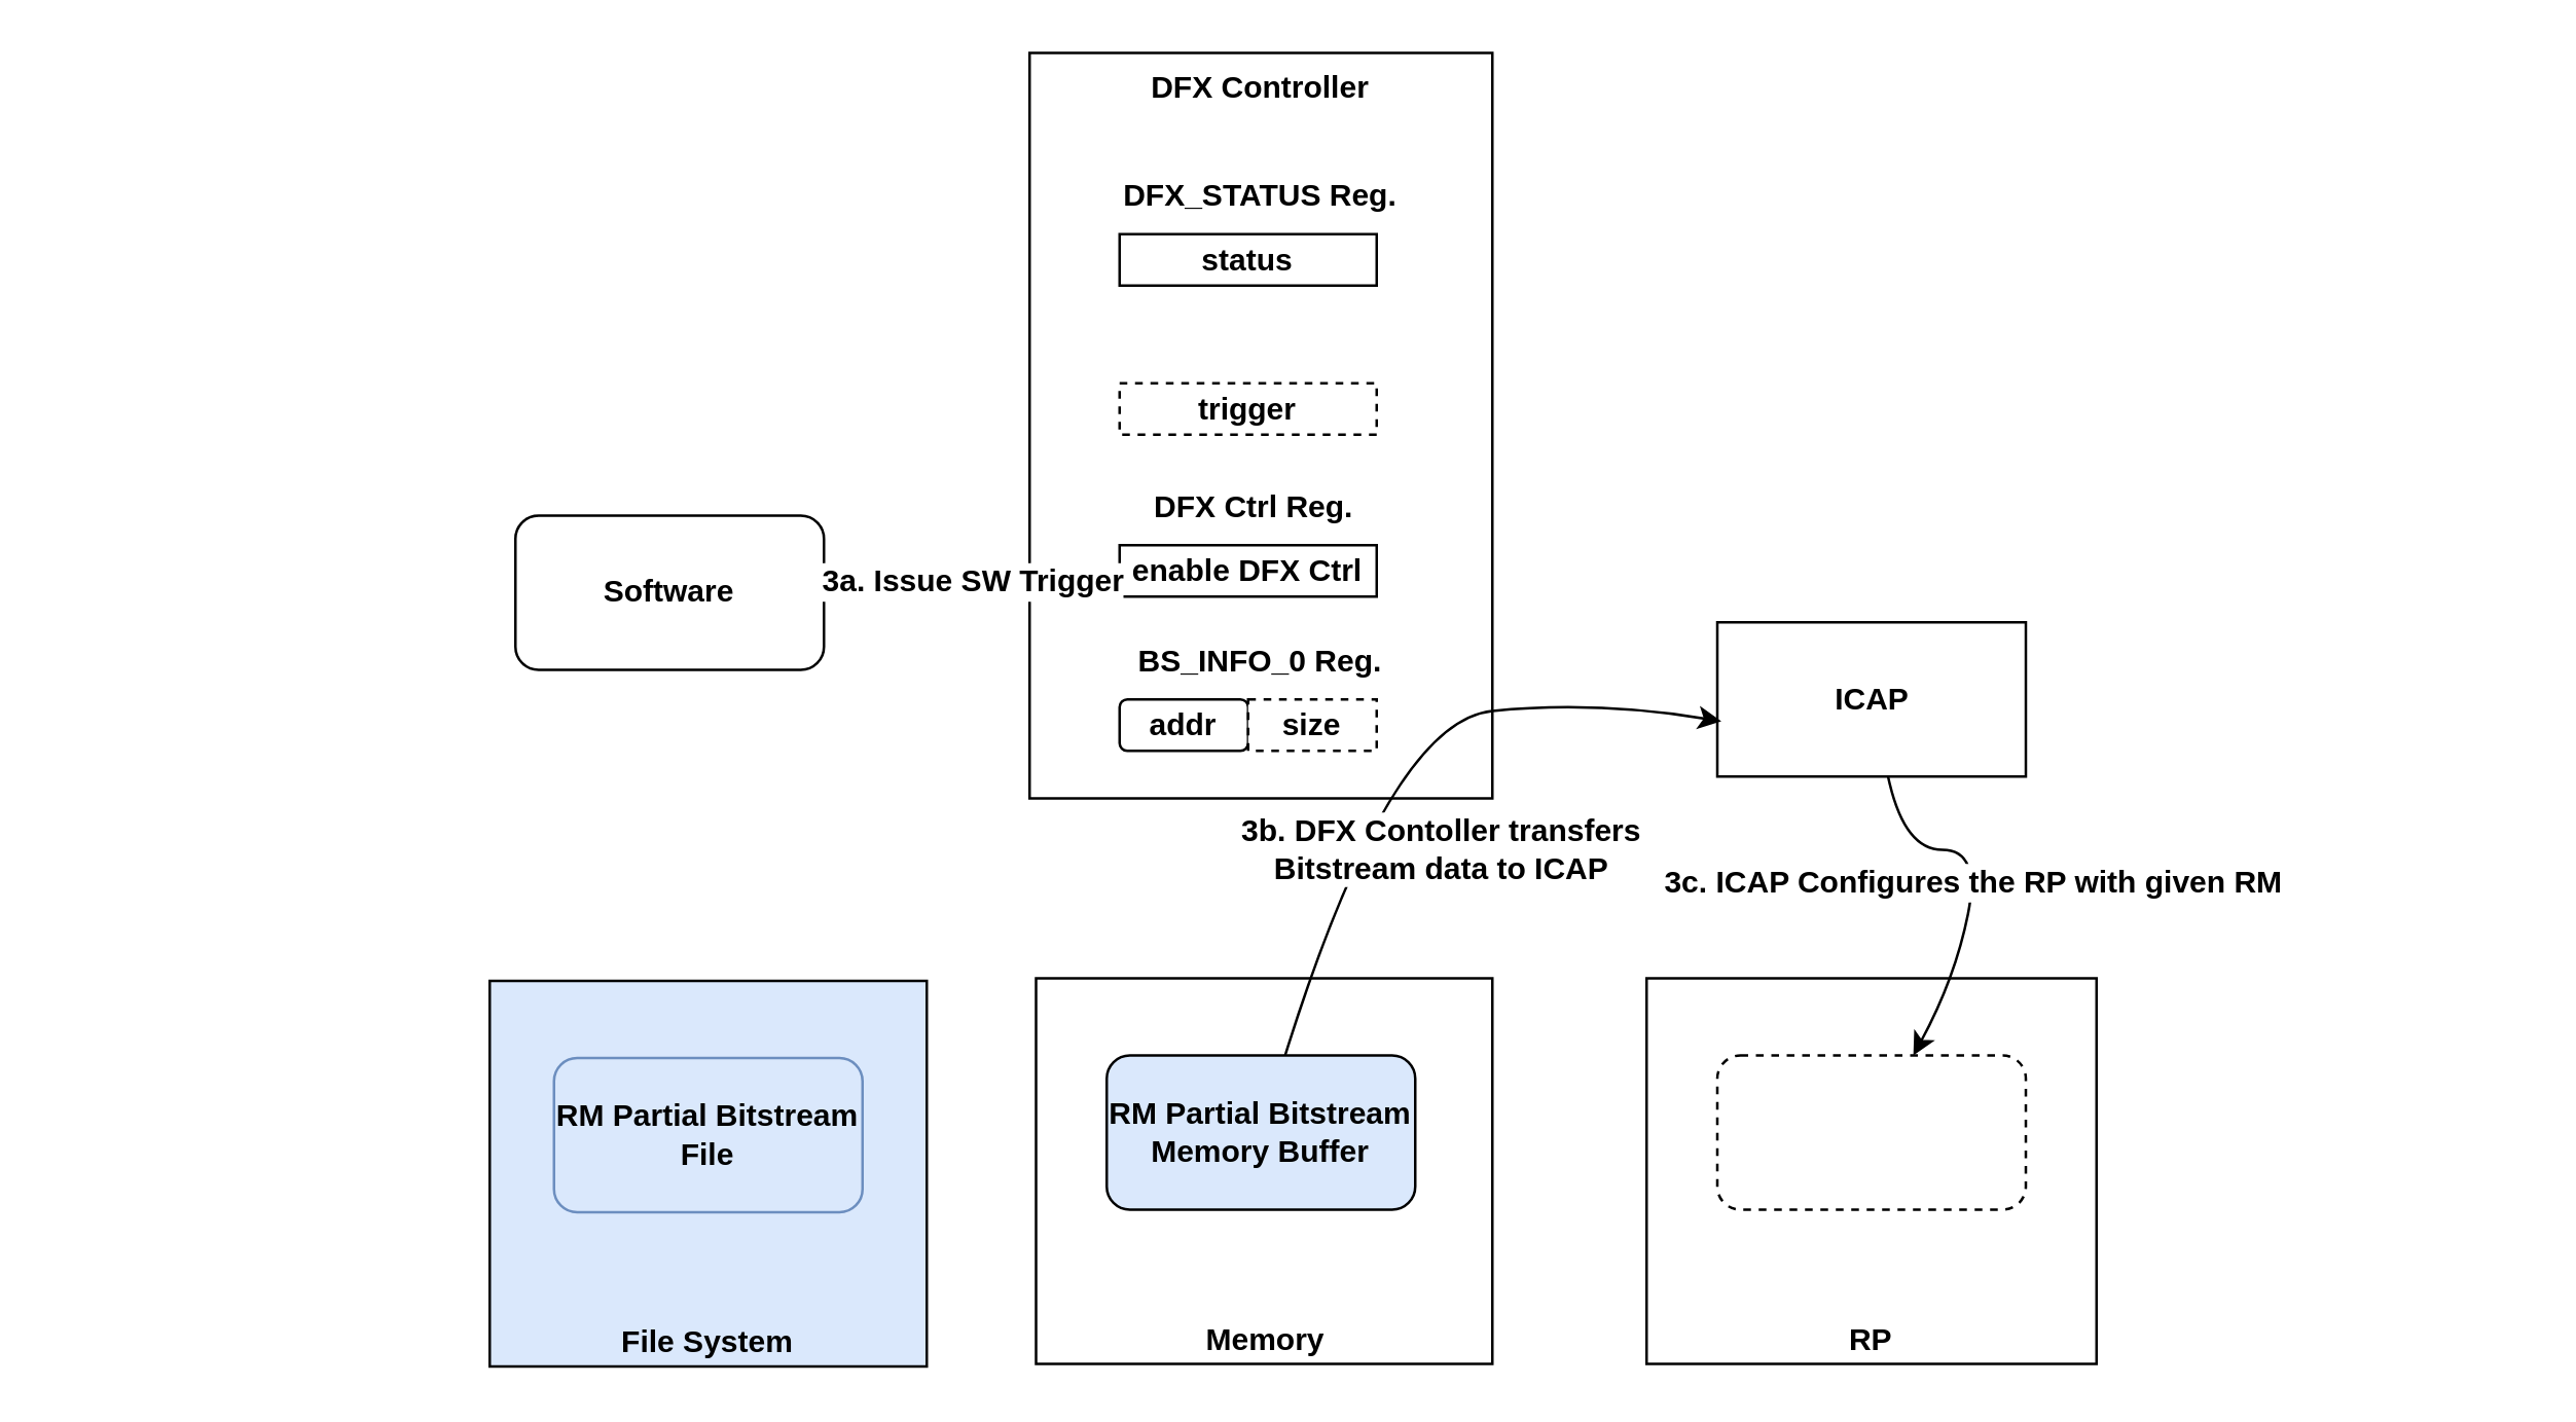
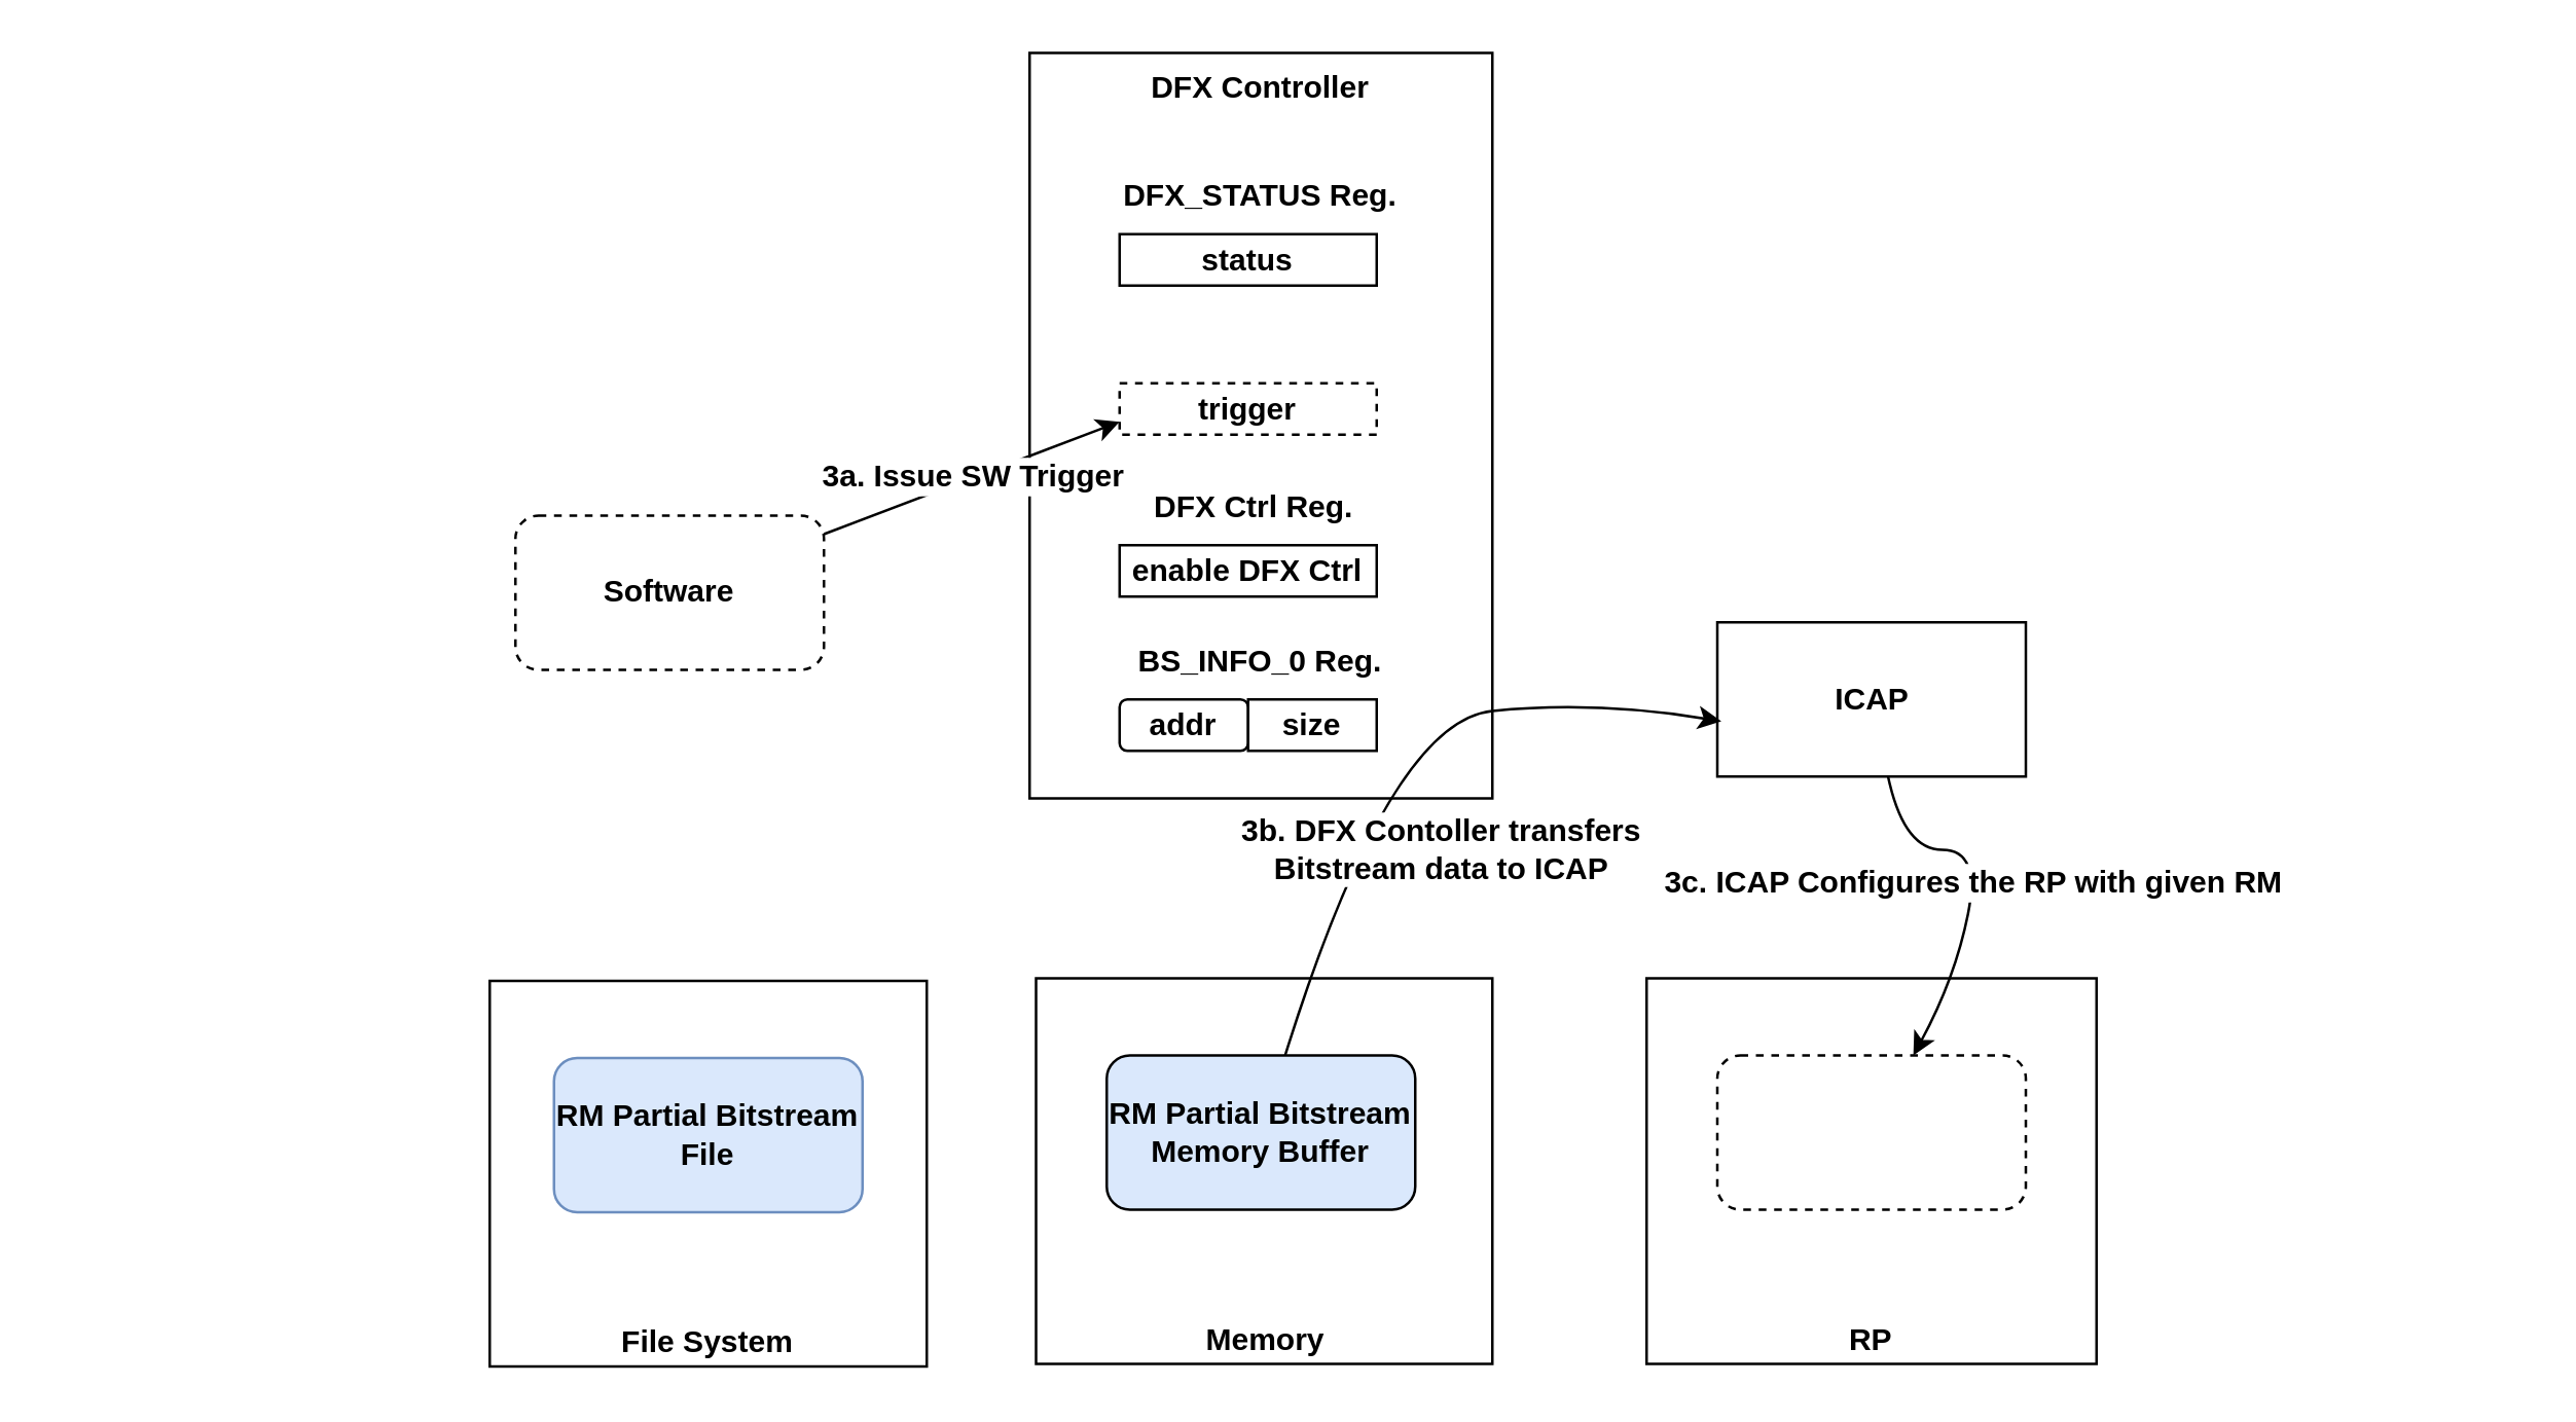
  <mxCell id="0" />
  <mxCell id="1" parent="0" />
  <mxCell id="2" value="DFX Controller" style="rounded=0;whiteSpace=wrap;html=1;verticalAlign=top;fontSize=12;fontStyle=1" parent="1" vertex="1"><mxGeometry x="400" y="20" width="180" height="290" as="geometry" /></mxCell>
  <mxCell id="3" value="Memory" style="rounded=0;whiteSpace=wrap;html=1;verticalAlign=bottom;fontSize=12;fontStyle=1" parent="1" vertex="1"><mxGeometry x="402.5" y="380" width="177.5" height="150" as="geometry" /></mxCell>
- <mxCell id="4" value="File System" style="rounded=0;whiteSpace=wrap;html=1;verticalAlign=bottom;fontSize=12;fontStyle=1;fillColor=#dae8fc;" parent="1" vertex="1"><mxGeometry x="190" y="381" width="170" height="150" as="geometry" /></mxCell>
+ <mxCell id="4" value="File System" style="rounded=0;whiteSpace=wrap;html=1;verticalAlign=bottom;fontSize=12;fontStyle=1" parent="1" vertex="1"><mxGeometry x="190" y="381" width="170" height="150" as="geometry" /></mxCell>
  <mxCell id="5" value="RP" style="rounded=0;whiteSpace=wrap;html=1;verticalAlign=bottom;fontSize=12;fontStyle=1" parent="1" vertex="1"><mxGeometry x="640" y="380" width="175" height="150" as="geometry" /></mxCell>
  <mxCell id="6" value="ICAP" style="rounded=0;whiteSpace=wrap;html=1;fontSize=12;fontStyle=1" parent="1" vertex="1"><mxGeometry x="667.5" y="241.5" width="120" height="60" as="geometry" /></mxCell>
- <mxCell id="7" value="Software" style="rounded=1;whiteSpace=wrap;html=1;fontSize=12;fontStyle=1" parent="1" vertex="1"><mxGeometry x="200" y="200" width="120" height="60" as="geometry" /></mxCell>
+ <mxCell id="7" value="Software" style="rounded=1;whiteSpace=wrap;html=1;fontSize=12;fontStyle=1;dashed=1;" parent="1" vertex="1"><mxGeometry x="200" y="200" width="120" height="60" as="geometry" /></mxCell>
  <mxCell id="8" value="RM Partial Bitstream&lt;div style=&quot;font-size: 12px;&quot;&gt;File&lt;/div&gt;" style="rounded=1;whiteSpace=wrap;html=1;fillColor=#dae8fc;strokeColor=#6c8ebf;fontSize=12;fontStyle=1" parent="1" vertex="1"><mxGeometry x="215" y="411" width="120" height="60" as="geometry" /></mxCell>
  <mxCell id="9" value="RM Partial Bitstream Memory Buffer" style="rounded=1;whiteSpace=wrap;html=1;fillColor=#dae8fc;strokeColor=#000000;fontSize=12;fontStyle=1" parent="1" vertex="1"><mxGeometry x="430" y="410" width="120" height="60" as="geometry" /></mxCell>
  <mxCell id="10" value="addr" style="whiteSpace=wrap;html=1;fontSize=12;fontStyle=1;rounded=1;" parent="1" vertex="1"><mxGeometry x="435" y="271.5" width="50" height="20" as="geometry" /></mxCell>
- <mxCell id="11" value="size" style="rounded=0;whiteSpace=wrap;html=1;fontSize=12;fontStyle=1;dashed=1;" parent="1" vertex="1"><mxGeometry x="485" y="271.5" width="50" height="20" as="geometry" /></mxCell>
+ <mxCell id="11" value="size" style="rounded=0;whiteSpace=wrap;html=1;fontSize=12;fontStyle=1" parent="1" vertex="1"><mxGeometry x="485" y="271.5" width="50" height="20" as="geometry" /></mxCell>
  <mxCell id="12" value="BS_INFO_0 Reg." style="text;html=1;align=center;verticalAlign=middle;whiteSpace=wrap;rounded=0;fontSize=12;fontStyle=1" parent="1" vertex="1"><mxGeometry x="435" y="241.5" width="110" height="30" as="geometry" /></mxCell>
  <mxCell id="13" value="enable DFX Ctrl" style="rounded=0;whiteSpace=wrap;html=1;fontSize=12;fontStyle=1" parent="1" vertex="1"><mxGeometry x="435" y="211.5" width="100" height="20" as="geometry" /></mxCell>
  <mxCell id="14" value="DFX Ctrl Reg." style="text;html=1;align=center;verticalAlign=middle;whiteSpace=wrap;rounded=0;fontSize=12;fontStyle=1" parent="1" vertex="1"><mxGeometry x="435" y="181.5" width="105" height="30" as="geometry" /></mxCell>
  <mxCell id="15" value="trigger" style="rounded=0;whiteSpace=wrap;html=1;fontSize=12;fontStyle=1;dashed=1;" parent="1" vertex="1"><mxGeometry x="435" y="148.5" width="100" height="20" as="geometry" /></mxCell>
  <mxCell id="16" value="status" style="rounded=0;whiteSpace=wrap;html=1;fontSize=12;fontStyle=1" parent="1" vertex="1"><mxGeometry x="435" y="90.5" width="100" height="20" as="geometry" /></mxCell>
  <mxCell id="17" value="DFX_STATUS Reg." style="text;html=1;align=center;verticalAlign=middle;whiteSpace=wrap;rounded=0;fontSize=12;fontStyle=1" parent="1" vertex="1"><mxGeometry x="435" y="60.5" width="110" height="30" as="geometry" /></mxCell>
  <mxCell id="18" value="" style="endArrow=classic;html=1;rounded=0;dashed=1;" parent="1" source="10" target="11" edge="1"><mxGeometry width="50" height="50" relative="1" as="geometry"><mxPoint x="550" y="730" as="sourcePoint" /><mxPoint x="600" y="680" as="targetPoint" /></mxGeometry></mxCell>
- <mxCell id="19" value="3a. Issue SW Trigger" style="endArrow=classic;html=1;rounded=0;fontSize=12;fontStyle=1;" parent="1" source="7" target="13" edge="1"><mxGeometry width="50" height="50" relative="1" as="geometry"><mxPoint x="290" y="80" as="sourcePoint" /><mxPoint x="440" y="220" as="targetPoint" /></mxGeometry></mxCell>
+ <mxCell id="19" value="3a. Issue SW Trigger" style="endArrow=classic;html=1;rounded=0;entryX=0;entryY=0.75;entryDx=0;entryDy=0;fontSize=12;fontStyle=1" parent="1" source="7" target="15" edge="1"><mxGeometry width="50" height="50" relative="1" as="geometry"><mxPoint x="290" y="80" as="sourcePoint" /><mxPoint x="440" y="220" as="targetPoint" /></mxGeometry></mxCell>
  <mxCell id="20" value="" style="rounded=1;whiteSpace=wrap;html=1;fillColor=none;strokeColor=#000000;fontSize=12;fontStyle=1;dashed=1;" parent="1" vertex="1"><mxGeometry x="667.5" y="410" width="120" height="60" as="geometry" /></mxCell>
  <mxCell id="21" value="3b. DFX Contoller transfers&lt;div style=&quot;font-size: 12px;&quot;&gt;Bitstream data to ICAP&lt;/div&gt;" style="curved=1;endArrow=classic;html=1;rounded=0;entryX=0.013;entryY=0.642;entryDx=0;entryDy=0;entryPerimeter=0;fontSize=12;fontStyle=1" parent="1" source="9" target="6" edge="1"><mxGeometry x="-0.291" y="-34" width="50" height="50" relative="1" as="geometry"><mxPoint x="620" y="360" as="sourcePoint" /><mxPoint x="670" y="310" as="targetPoint" /><Array as="points"><mxPoint x="540" y="280" /><mxPoint x="620" y="272" /></Array><mxPoint as="offset" /></mxGeometry></mxCell>
  <mxCell id="22" value="3c. ICAP Configures the RP with given RM" style="curved=1;endArrow=classic;html=1;rounded=0;fontSize=12;fontStyle=1" parent="1" source="6" target="20" edge="1"><mxGeometry width="50" height="50" relative="1" as="geometry"><mxPoint x="720" y="370" as="sourcePoint" /><mxPoint x="770" y="320" as="targetPoint" /><Array as="points"><mxPoint x="740" y="330" /><mxPoint x="770" y="330" /><mxPoint x="760" y="380" /></Array></mxGeometry></mxCell>
  <mxCell id="23" value="" style="rounded=0;whiteSpace=wrap;html=1;fillColor=none;strokeColor=none;" parent="1" vertex="1"><mxGeometry x="20" y="380" width="960" height="60" as="geometry" /></mxCell>
